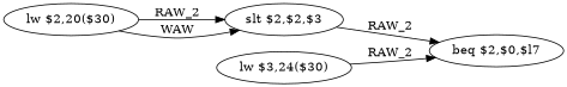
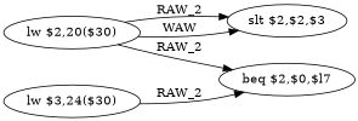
  digraph {
    rankdir=LR
    node [shape=ellipse]
    n1 [label="lw $2,20($30)"]
    n2 [label="slt $2,$2,$3"]
    n3 [label="beq $2,$0,$l7"]
    n4 [label="lw $3,24($30)"]
    n1 -> n2 [label=RAW_2]
    n1 -> n2 [label=WAW]
-   n2 -> n3 [label=RAW_2]
+   n1 -> n3 [label=RAW_2]
    n4 -> n3 [label=RAW_2]
  }
